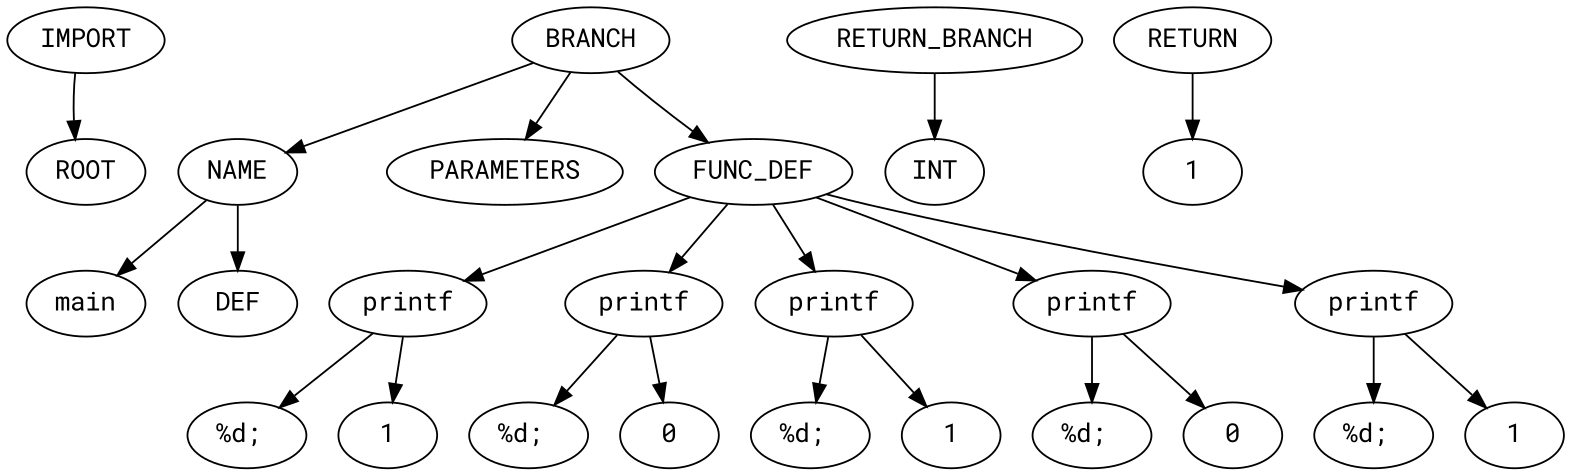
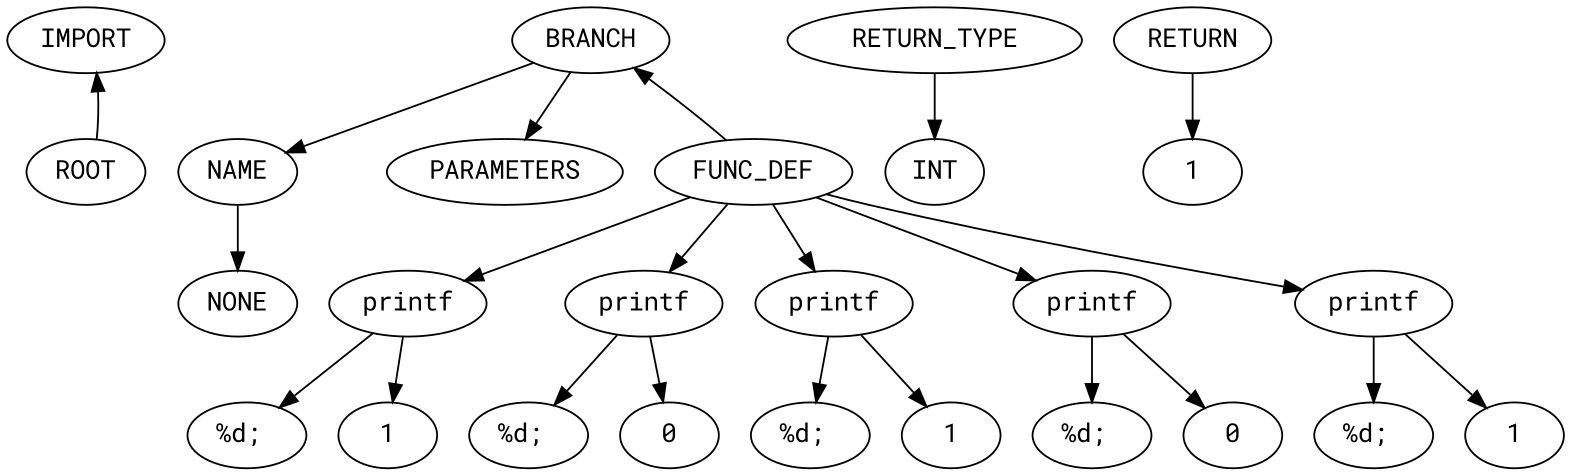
  strict digraph {
    fontname="Roboto Mono"
    node [fontname="Roboto Mono"]
    edge [fontname="Roboto Mono"]
    n1 [label=IMPORT]
    n2 [label=BRANCH]
    n3 [label=NAME]
    n4 [label=PARAMETERS]
    n5 [label=FUNC_DEF]
-   n6 [label=RETURN_BRANCH]
+   n6 [label=RETURN_TYPE]
    n7 [label=INT]
-   n8 [label=main]
-   n9 [label=DEF]
+   n9 [label=NONE]
    n10 [label=printf]
    n11 [label=printf]
    n12 [label=printf]
    n13 [label=printf]
    n14 [label=printf]
    ROOT
    n16 [label="%d; "]
    n17 [label=1]
    n18 [label="%d; "]
    n19 [label=0]
    n20 [label="%d; "]
    n21 [label=1]
    n22 [label="%d; "]
    n23 [label=0]
    n24 [label="%d; "]
    n25 [label=1]
    n26 [label=RETURN]
    n27 [label=1]
    n2 -> n3
    n2 -> n4
-   n2 -> n5
-   n3 -> n8
+   n5 -> n2
    n3 -> n9
    n5 -> n10
    n5 -> n11
    n5 -> n12
    n5 -> n13
    n5 -> n14
    n6 -> n7
    n10 -> n16
    n10 -> n17
    n11 -> n18
    n11 -> n19
    n12 -> n20
    n12 -> n21
    n13 -> n22
    n13 -> n23
    n14 -> n24
    n14 -> n25
-   n1 -> ROOT
+   ROOT -> n1
    n26 -> n27
  }
